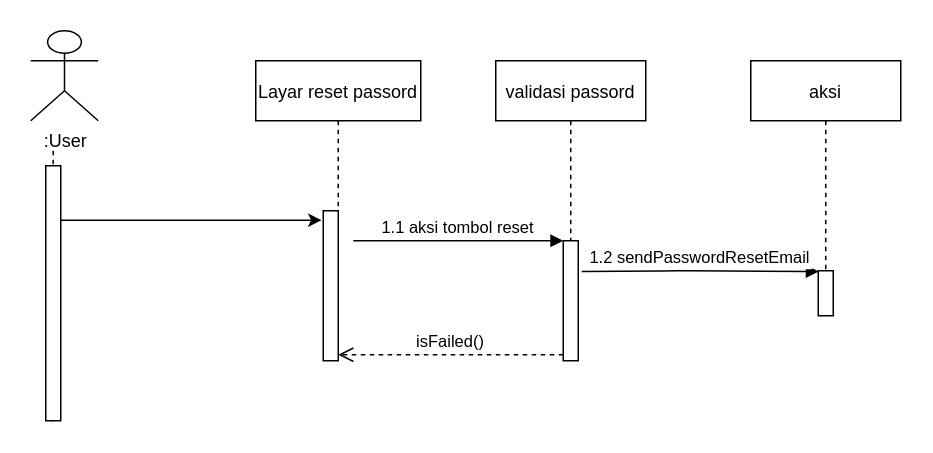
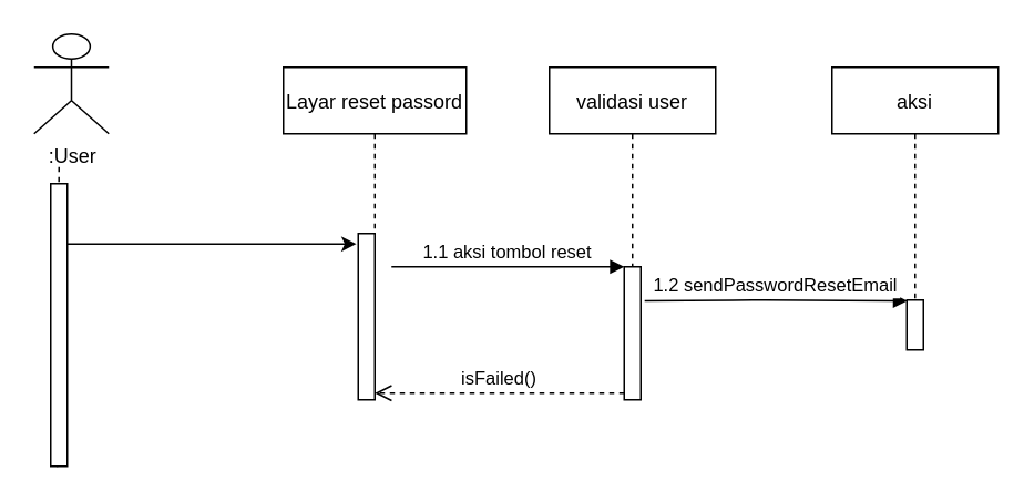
  <mxCell id="0" />
  <mxCell id="1" parent="0" />
  <mxCell id="2" value="Layar reset passord" style="shape=umlLifeline;perimeter=lifelinePerimeter;container=1;collapsible=0;recursiveResize=0;rounded=0;shadow=0;strokeWidth=1;" parent="1" vertex="1"><mxGeometry x="170" y="40" width="110" height="200" as="geometry" /></mxCell>
  <mxCell id="3" value="" style="points=[];perimeter=orthogonalPerimeter;rounded=0;shadow=0;strokeWidth=1;" parent="2" vertex="1"><mxGeometry x="45" y="100" width="10" height="100" as="geometry" /></mxCell>
- <mxCell id="4" value="validasi passord" style="shape=umlLifeline;perimeter=lifelinePerimeter;container=1;collapsible=0;recursiveResize=0;rounded=0;shadow=0;strokeWidth=1;" parent="1" vertex="1"><mxGeometry x="330" y="40" width="100" height="200" as="geometry" /></mxCell>
+ <mxCell id="4" value="validasi user" style="shape=umlLifeline;perimeter=lifelinePerimeter;container=1;collapsible=0;recursiveResize=0;rounded=0;shadow=0;strokeWidth=1;" parent="1" vertex="1"><mxGeometry x="330" y="40" width="100" height="200" as="geometry" /></mxCell>
  <mxCell id="5" value="" style="points=[];perimeter=orthogonalPerimeter;rounded=0;shadow=0;strokeWidth=1;" parent="4" vertex="1"><mxGeometry x="45" y="120" width="10" height="80" as="geometry" /></mxCell>
  <mxCell id="6" value="1.1 aksi tombol reset" style="verticalAlign=bottom;endArrow=block;entryX=0;entryY=0;shadow=0;strokeWidth=1;" parent="4" edge="1"><mxGeometry relative="1" as="geometry"><mxPoint x="-95" y="120" as="sourcePoint" /><mxPoint x="45" y="120.0" as="targetPoint" /><Array as="points"><mxPoint x="-20" y="120" /></Array></mxGeometry></mxCell>
  <mxCell id="7" value="isFailed()" style="verticalAlign=bottom;endArrow=open;dashed=1;endSize=8;exitX=0;exitY=0.95;shadow=0;strokeWidth=1;" parent="1" source="5" target="3" edge="1"><mxGeometry relative="1" as="geometry"><mxPoint x="225" y="196" as="targetPoint" /></mxGeometry></mxCell>
  <mxCell id="8" value=":User" style="shape=umlActor;verticalLabelPosition=bottom;verticalAlign=top;html=1;outlineConnect=0;" parent="1" vertex="1"><mxGeometry x="20" y="20" width="45" height="60" as="geometry" /></mxCell>
  <mxCell id="9" value="" style="endArrow=none;dashed=1;html=1;rounded=0;entryX=0.4;entryY=1.002;entryDx=0;entryDy=0;entryPerimeter=0;" parent="1" target="11" edge="1"><mxGeometry width="50" height="50" relative="1" as="geometry"><mxPoint x="35" y="100" as="sourcePoint" /><mxPoint x="35" y="363.556" as="targetPoint" /></mxGeometry></mxCell>
  <mxCell id="10" value="" style="endArrow=classic;html=1;rounded=0;entryX=-0.111;entryY=0.063;entryDx=0;entryDy=0;entryPerimeter=0;" parent="1" source="11" target="3" edge="1"><mxGeometry width="50" height="50" relative="1" as="geometry"><mxPoint x="40" y="122" as="sourcePoint" /><mxPoint x="280" y="170" as="targetPoint" /></mxGeometry></mxCell>
  <mxCell id="11" value="" style="points=[];perimeter=orthogonalPerimeter;rounded=0;shadow=0;strokeWidth=1;" parent="1" vertex="1"><mxGeometry x="30" y="110" width="10" height="170" as="geometry" /></mxCell>
  <mxCell id="12" value="1.2 sendPasswordResetEmail" style="verticalAlign=bottom;endArrow=block;entryX=0.029;entryY=0.019;shadow=0;strokeWidth=1;entryDx=0;entryDy=0;entryPerimeter=0;exitX=1.229;exitY=0.257;exitDx=0;exitDy=0;exitPerimeter=0;" parent="1" edge="1" target="14" source="5"><mxGeometry relative="1" as="geometry"><mxPoint x="400" y="180" as="sourcePoint" /><mxPoint x="515" y="180" as="targetPoint" /><Array as="points"><mxPoint x="450" y="180" /></Array></mxGeometry></mxCell>
  <mxCell id="13" value="aksi" style="shape=umlLifeline;perimeter=lifelinePerimeter;container=1;collapsible=0;recursiveResize=0;rounded=0;shadow=0;strokeWidth=1;" parent="1" vertex="1"><mxGeometry x="500" y="40" width="100" height="170" as="geometry" /></mxCell>
  <mxCell id="14" value="" style="points=[];perimeter=orthogonalPerimeter;rounded=0;shadow=0;strokeWidth=1;" parent="13" vertex="1"><mxGeometry x="45" y="140" width="10" height="30" as="geometry" /></mxCell>
